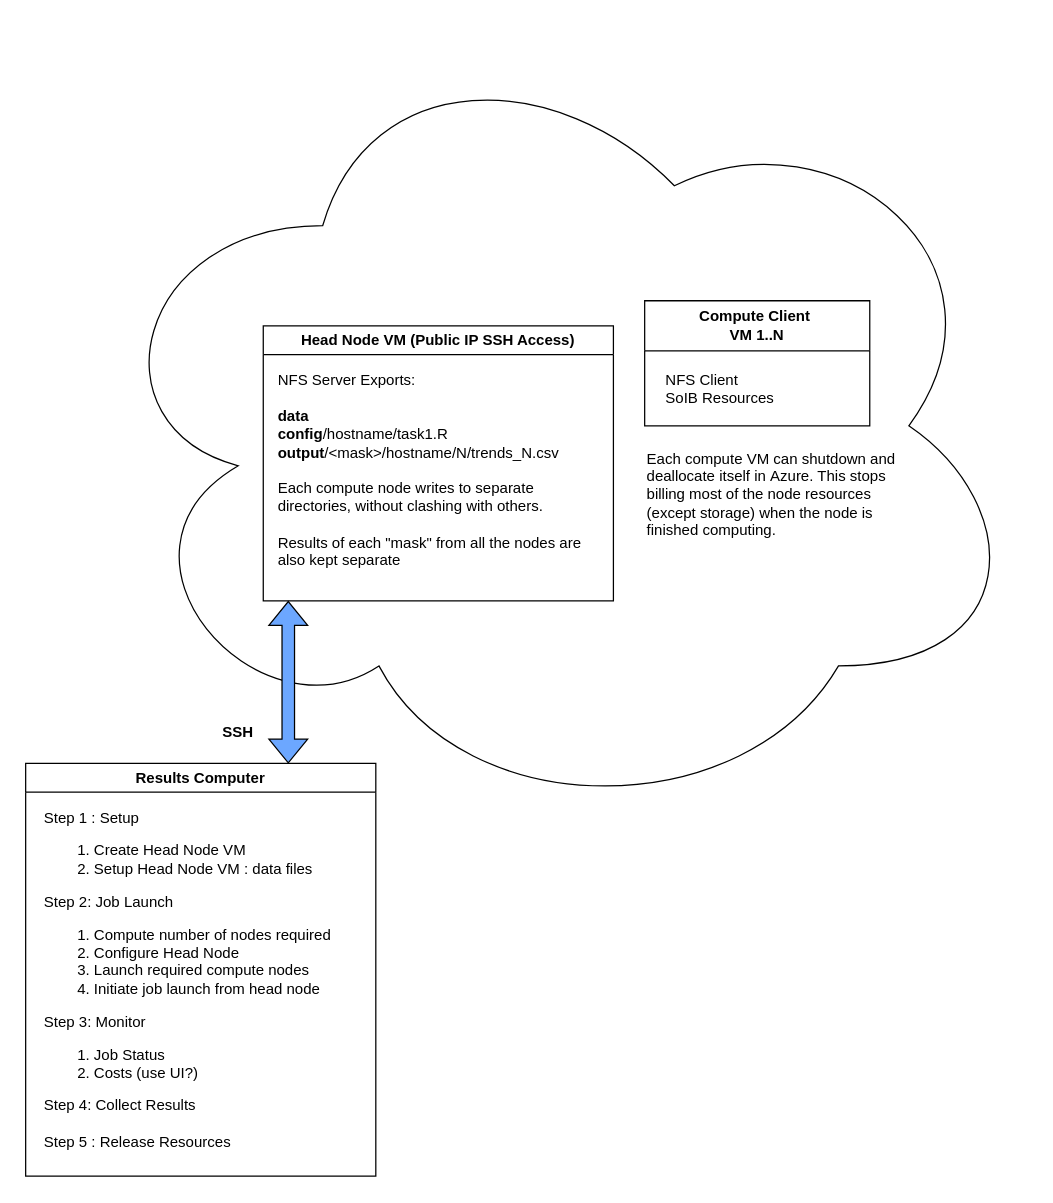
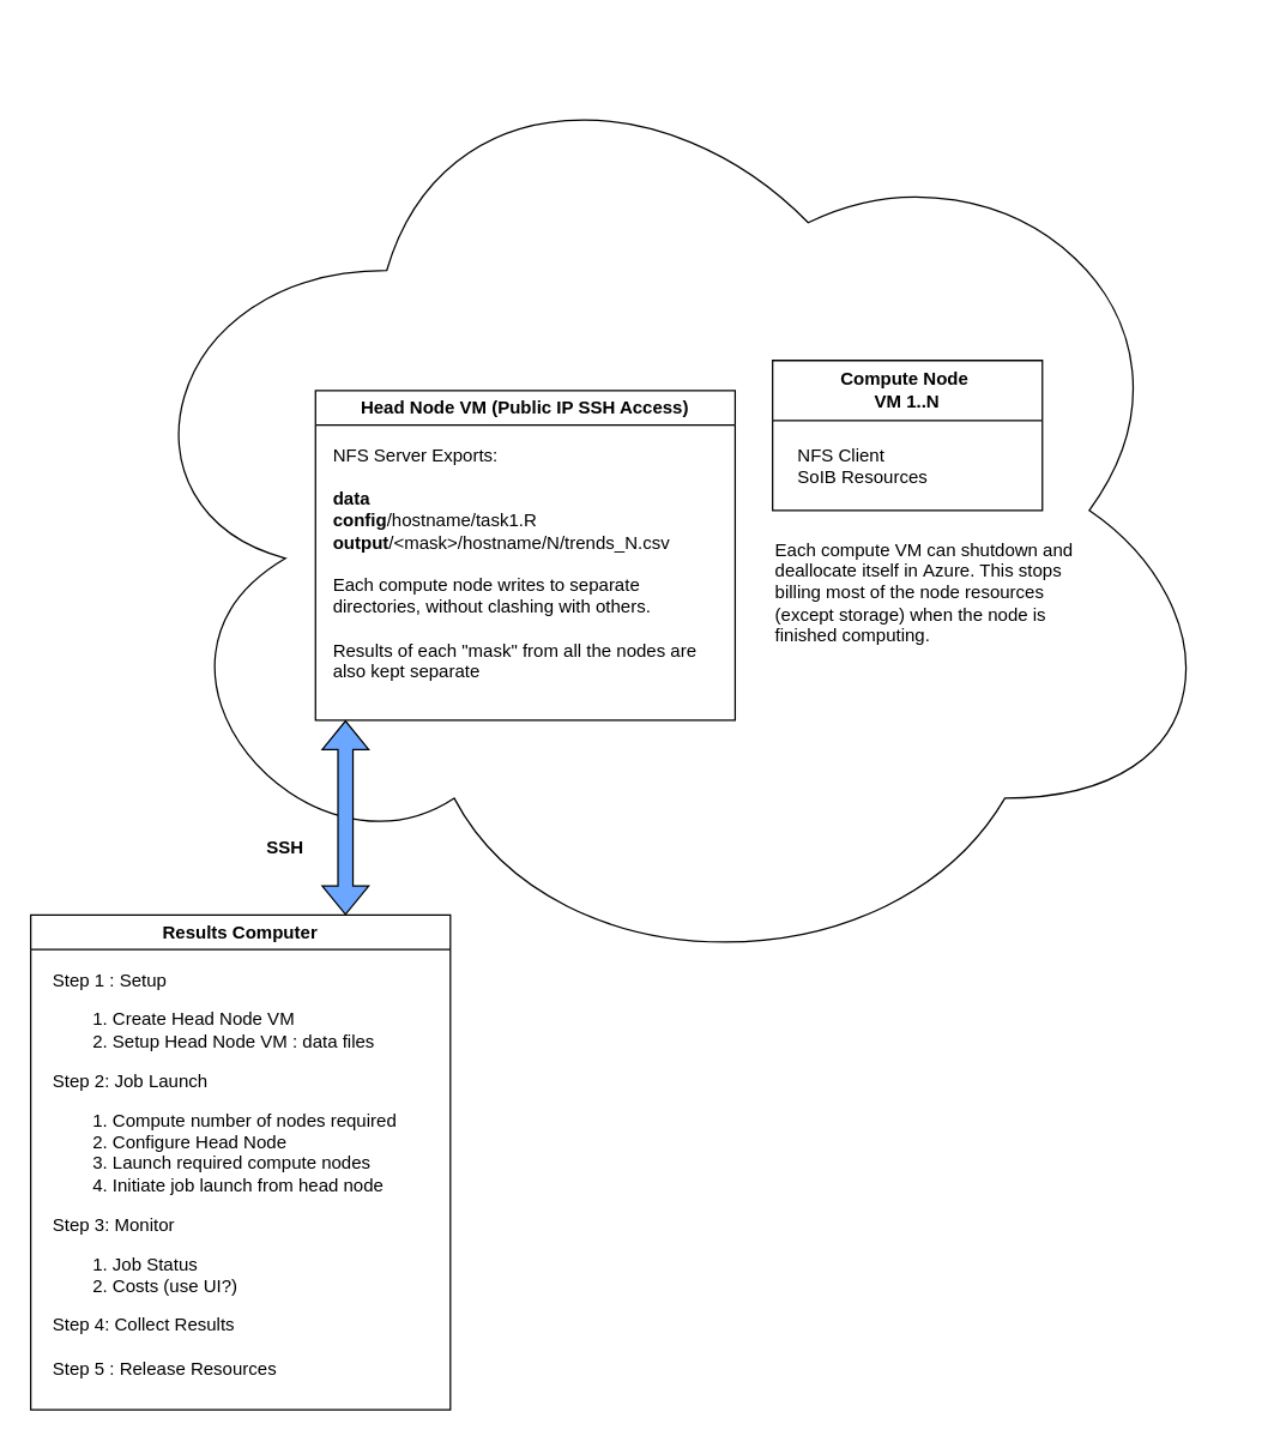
  <mxCell id="0" />
  <mxCell id="1" parent="0" />
  <mxCell id="2" value="" style="ellipse;shape=cloud;whiteSpace=wrap;html=1;movable=0;resizable=0;rotatable=0;deletable=0;editable=0;locked=1;connectable=0;" parent="1" vertex="1"><mxGeometry x="70" y="20" width="750" height="640" as="geometry" /></mxCell>
  <mxCell id="3" value="Head Node VM (Public IP SSH Access)" style="swimlane;whiteSpace=wrap;html=1;" parent="1" vertex="1"><mxGeometry x="210" y="260" width="280" height="220" as="geometry"><mxRectangle x="30" y="-110" width="100" height="30" as="alternateBounds" /></mxGeometry></mxCell>
  <mxCell id="4" value="NFS Server Exports:&lt;div&gt;&lt;br&gt;&lt;div&gt;&lt;b&gt;data&lt;/b&gt;&lt;/div&gt;&lt;div&gt;&lt;b&gt;config&lt;/b&gt;/hostname/task1.R&lt;/div&gt;&lt;div&gt;&lt;span style=&quot;background-color: transparent; color: light-dark(rgb(0, 0, 0), rgb(255, 255, 255));&quot;&gt;&lt;b&gt;output&lt;/b&gt;/&amp;lt;mask&amp;gt;/hostname/N/trends_N.csv&lt;/span&gt;&lt;/div&gt;&lt;/div&gt;&lt;div&gt;&lt;span style=&quot;background-color: transparent; color: light-dark(rgb(0, 0, 0), rgb(255, 255, 255));&quot;&gt;&lt;br&gt;&lt;/span&gt;&lt;/div&gt;&lt;div&gt;&lt;span style=&quot;background-color: transparent; color: light-dark(rgb(0, 0, 0), rgb(255, 255, 255));&quot;&gt;Each compute node writes to separate directories, without clashing with others.&lt;/span&gt;&lt;/div&gt;&lt;div&gt;&lt;span style=&quot;background-color: transparent; color: light-dark(rgb(0, 0, 0), rgb(255, 255, 255));&quot;&gt;&lt;br&gt;&lt;/span&gt;&lt;/div&gt;&lt;div&gt;&lt;span style=&quot;background-color: transparent; color: light-dark(rgb(0, 0, 0), rgb(255, 255, 255));&quot;&gt;Results of each &quot;mask&quot; from all the nodes are&lt;/span&gt;&lt;/div&gt;&lt;div&gt;&lt;span style=&quot;background-color: transparent; color: light-dark(rgb(0, 0, 0), rgb(255, 255, 255));&quot;&gt;also kept separate&lt;/span&gt;&lt;/div&gt;" style="text;html=1;align=left;verticalAlign=top;whiteSpace=wrap;rounded=0;" parent="3" vertex="1"><mxGeometry x="10" y="30" width="260" height="170" as="geometry" /></mxCell>
- <mxCell id="5" value="Compute Client&amp;nbsp;&lt;div&gt;VM 1..N&lt;/div&gt;" style="swimlane;whiteSpace=wrap;html=1;startSize=40;" parent="1" vertex="1"><mxGeometry x="515" y="240" width="180" height="100" as="geometry"><mxRectangle x="370" y="-110" width="120" height="30" as="alternateBounds" /></mxGeometry></mxCell>
+ <mxCell id="5" value="Compute Node&amp;nbsp;&lt;div&gt;VM 1..N&lt;/div&gt;" style="swimlane;whiteSpace=wrap;html=1;startSize=40;" parent="1" vertex="1"><mxGeometry x="515" y="240" width="180" height="100" as="geometry"><mxRectangle x="370" y="-110" width="120" height="30" as="alternateBounds" /></mxGeometry></mxCell>
  <mxCell id="6" value="NFS Client&lt;div&gt;SoIB Resources&lt;/div&gt;" style="text;html=1;align=left;verticalAlign=top;whiteSpace=wrap;rounded=0;" parent="5" vertex="1"><mxGeometry x="15" y="50" width="90" height="30" as="geometry" /></mxCell>
  <mxCell id="7" value="Results Computer" style="swimlane;whiteSpace=wrap;html=1;" parent="1" vertex="1"><mxGeometry x="20" y="610" width="280" height="330" as="geometry"><mxRectangle x="40" y="60" width="120" height="30" as="alternateBounds" /></mxGeometry></mxCell>
  <mxCell id="8" value="Step 1 : Setup&lt;br&gt;&lt;ol&gt;&lt;li&gt;Create Head Node VM&lt;/li&gt;&lt;li&gt;Setup Head Node VM : data files&lt;/li&gt;&lt;/ol&gt;Step 2: Job Launch&lt;br&gt;&lt;ol&gt;&lt;li&gt;Compute number of nodes required&lt;/li&gt;&lt;li&gt;Configure Head Node&lt;/li&gt;&lt;li&gt;Launch required compute nodes&lt;/li&gt;&lt;li&gt;Initiate job launch from head node&lt;/li&gt;&lt;/ol&gt;&lt;span style=&quot;background-color: transparent; color: light-dark(rgb(0, 0, 0), rgb(255, 255, 255));&quot;&gt;Step 3: Monitor&lt;/span&gt;&lt;div&gt;&lt;ol&gt;&lt;li&gt;Job Status&lt;/li&gt;&lt;li&gt;Costs (use UI?)&lt;/li&gt;&lt;/ol&gt;&lt;div&gt;&lt;span style=&quot;background-color: transparent; color: light-dark(rgb(0, 0, 0), rgb(255, 255, 255));&quot;&gt;Step 4: Collect Results&amp;nbsp;&lt;/span&gt;&lt;/div&gt;&lt;div&gt;&lt;br&gt;&lt;/div&gt;&lt;div&gt;Step 5 : Release Resources&lt;br&gt;&lt;div&gt;&lt;div&gt;&lt;br&gt;&lt;/div&gt;&lt;/div&gt;&lt;/div&gt;&lt;/div&gt;" style="text;html=1;align=left;verticalAlign=top;whiteSpace=wrap;rounded=0;" parent="7" vertex="1"><mxGeometry x="13" y="30" width="260" height="170" as="geometry" /></mxCell>
  <mxCell id="9" value="" style="shape=flexArrow;endArrow=classic;startArrow=classic;html=1;rounded=0;exitX=0.75;exitY=0;exitDx=0;exitDy=0;fillColor=#6CA7FF;fillStyle=solid;" parent="1" source="7" edge="1"><mxGeometry width="100" height="100" relative="1" as="geometry"><mxPoint x="380" y="550" as="sourcePoint" /><mxPoint x="230" y="480" as="targetPoint" /></mxGeometry></mxCell>
- <mxCell id="10" value="&lt;b&gt;SSH&lt;/b&gt;" style="text;html=1;align=center;verticalAlign=middle;whiteSpace=wrap;rounded=0;" parent="1" vertex="1"><mxGeometry x="160" y="570" width="60" height="30" as="geometry" /></mxCell>
+ <mxCell id="10" value="&lt;b&gt;SSH&lt;/b&gt;" style="text;html=1;align=center;verticalAlign=middle;whiteSpace=wrap;rounded=0;" parent="1" vertex="1"><mxGeometry x="160" y="550" width="60" height="30" as="geometry" /></mxCell>
  <mxCell id="11" value="Each compute VM can&amp;nbsp;&lt;span style=&quot;background-color: transparent; color: light-dark(rgb(0, 0, 0), rgb(255, 255, 255));&quot;&gt;shutdown&lt;/span&gt;&lt;span style=&quot;background-color: transparent; color: light-dark(rgb(0, 0, 0), rgb(255, 255, 255));&quot;&gt;&amp;nbsp;and&lt;/span&gt;&lt;div&gt;&lt;div&gt;&lt;span style=&quot;background-color: transparent; color: light-dark(rgb(0, 0, 0), rgb(255, 255, 255));&quot;&gt;deallocate itself in&amp;nbsp;&lt;/span&gt;&lt;span style=&quot;background-color: transparent; color: light-dark(rgb(0, 0, 0), rgb(255, 255, 255));&quot;&gt;Azure. This stops billing most of the node resources (except storage) when the node is finished computing.&lt;/span&gt;&lt;/div&gt;&lt;/div&gt;" style="text;html=1;align=left;verticalAlign=middle;whiteSpace=wrap;rounded=0;" vertex="1" parent="1"><mxGeometry x="515" y="350" width="210" height="90" as="geometry" /></mxCell>
